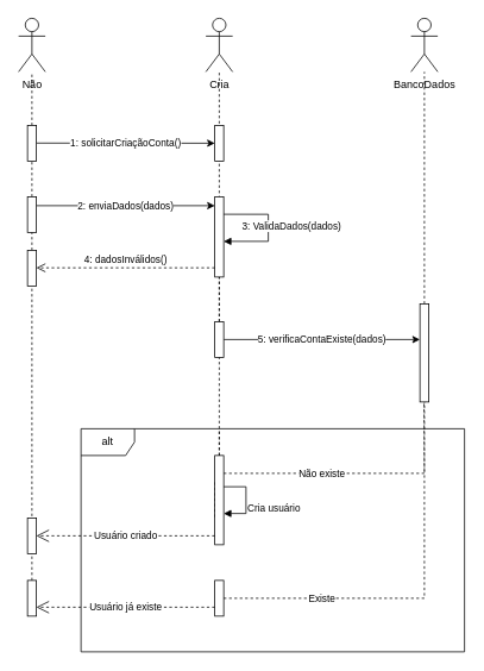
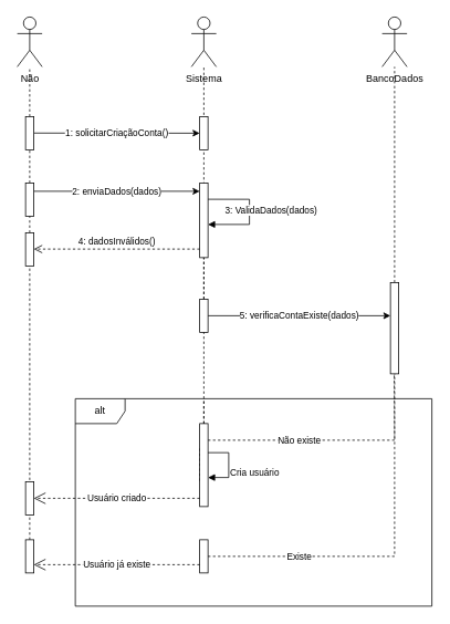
  <mxCell id="0" />
  <mxCell id="1" parent="0" />
  <mxCell id="2" value="" style="endArrow=none;dashed=1;html=1;rounded=0;" edge="1" parent="1" source="33" target="28"><mxGeometry width="50" height="50" relative="1" as="geometry"><mxPoint x="35" y="500" as="sourcePoint" /><mxPoint x="35" y="350" as="targetPoint" /></mxGeometry></mxCell>
  <mxCell id="3" value="Não" style="shape=umlActor;verticalLabelPosition=bottom;verticalAlign=top;html=1;outlineConnect=0;" vertex="1" parent="1"><mxGeometry x="20" y="20" width="30" height="60" as="geometry" /></mxCell>
  <mxCell id="4" value="" style="endArrow=none;dashed=1;html=1;rounded=0;" edge="1" parent="1" source="7"><mxGeometry width="50" height="50" relative="1" as="geometry"><mxPoint x="35" y="300" as="sourcePoint" /><mxPoint x="35" y="80" as="targetPoint" /></mxGeometry></mxCell>
  <mxCell id="5" value="" style="endArrow=none;dashed=1;html=1;rounded=0;" edge="1" parent="1" source="28" target="7"><mxGeometry width="50" height="50" relative="1" as="geometry"><mxPoint x="35" y="500" as="sourcePoint" /><mxPoint x="35" y="80" as="targetPoint" /></mxGeometry></mxCell>
  <mxCell id="6" value="1: solicitarCriaçãoConta()" style="edgeStyle=elbowEdgeStyle;rounded=0;orthogonalLoop=1;jettySize=auto;html=1;elbow=vertical;curved=0;" edge="1" parent="1"><mxGeometry relative="1" as="geometry"><mxPoint x="40" y="159.857" as="sourcePoint" /><mxPoint x="240" y="159.857" as="targetPoint" /></mxGeometry></mxCell>
  <mxCell id="7" value="" style="html=1;points=[];perimeter=orthogonalPerimeter;outlineConnect=0;targetShapes=umlLifeline;portConstraint=eastwest;newEdgeStyle={&quot;edgeStyle&quot;:&quot;elbowEdgeStyle&quot;,&quot;elbow&quot;:&quot;vertical&quot;,&quot;curved&quot;:0,&quot;rounded&quot;:0};" parent="1" vertex="1"><mxGeometry x="30" y="140" width="10" height="40" as="geometry" /></mxCell>
- <mxCell id="8" value="Cria" style="shape=umlActor;verticalLabelPosition=bottom;verticalAlign=top;html=1;outlineConnect=0;" vertex="1" parent="1"><mxGeometry x="230" y="20" width="30" height="60" as="geometry" /></mxCell>
+ <mxCell id="8" value="Sistema" style="shape=umlActor;verticalLabelPosition=bottom;verticalAlign=top;html=1;outlineConnect=0;" vertex="1" parent="1"><mxGeometry x="230" y="20" width="30" height="60" as="geometry" /></mxCell>
  <mxCell id="9" value="" style="endArrow=none;dashed=1;html=1;rounded=0;" edge="1" parent="1" source="17"><mxGeometry width="50" height="50" relative="1" as="geometry"><mxPoint x="245" y="520" as="sourcePoint" /><mxPoint x="245" y="80" as="targetPoint" /></mxGeometry></mxCell>
  <mxCell id="10" value="" style="html=1;points=[];perimeter=orthogonalPerimeter;outlineConnect=0;targetShapes=umlLifeline;portConstraint=eastwest;newEdgeStyle={&quot;edgeStyle&quot;:&quot;elbowEdgeStyle&quot;,&quot;elbow&quot;:&quot;vertical&quot;,&quot;curved&quot;:0,&quot;rounded&quot;:0};" vertex="1" parent="1"><mxGeometry x="240" y="140" width="10" height="40" as="geometry" /></mxCell>
  <mxCell id="11" value="2: enviaDados(dados)" style="edgeStyle=elbowEdgeStyle;rounded=0;orthogonalLoop=1;jettySize=auto;html=1;elbow=vertical;curved=0;" edge="1" parent="1"><mxGeometry relative="1" as="geometry"><mxPoint x="40" y="229.999" as="sourcePoint" /><mxPoint x="240" y="229.999" as="targetPoint" /></mxGeometry></mxCell>
  <mxCell id="12" value="" style="html=1;points=[];perimeter=orthogonalPerimeter;outlineConnect=0;targetShapes=umlLifeline;portConstraint=eastwest;newEdgeStyle={&quot;edgeStyle&quot;:&quot;elbowEdgeStyle&quot;,&quot;elbow&quot;:&quot;vertical&quot;,&quot;curved&quot;:0,&quot;rounded&quot;:0};" vertex="1" parent="1"><mxGeometry x="30" y="220" width="10" height="40" as="geometry" /></mxCell>
  <mxCell id="13" value="5: verificaContaExiste(dados)" style="edgeStyle=elbowEdgeStyle;rounded=0;orthogonalLoop=1;jettySize=auto;html=1;elbow=vertical;curved=0;" edge="1" parent="1" source="23" target="21"><mxGeometry relative="1" as="geometry" /></mxCell>
  <mxCell id="14" value="BancoDados" style="shape=umlActor;verticalLabelPosition=bottom;verticalAlign=top;html=1;outlineConnect=0;" vertex="1" parent="1"><mxGeometry x="460" y="20" width="30" height="60" as="geometry" /></mxCell>
  <mxCell id="15" value="" style="endArrow=none;dashed=1;html=1;rounded=0;" edge="1" parent="1" source="21"><mxGeometry width="50" height="50" relative="1" as="geometry"><mxPoint x="475" y="490" as="sourcePoint" /><mxPoint x="475" y="80" as="targetPoint" /></mxGeometry></mxCell>
  <mxCell id="16" value="" style="endArrow=none;dashed=1;html=1;rounded=0;" edge="1" parent="1"><mxGeometry width="50" height="50" relative="1" as="geometry"><mxPoint x="240" y="540" as="sourcePoint" /><mxPoint x="240" y="580" as="targetPoint" /></mxGeometry></mxCell>
  <mxCell id="17" value="" style="html=1;points=[];perimeter=orthogonalPerimeter;outlineConnect=0;targetShapes=umlLifeline;portConstraint=eastwest;newEdgeStyle={&quot;edgeStyle&quot;:&quot;elbowEdgeStyle&quot;,&quot;elbow&quot;:&quot;vertical&quot;,&quot;curved&quot;:0,&quot;rounded&quot;:0};" vertex="1" parent="1"><mxGeometry x="240" y="510" width="10" height="100" as="geometry" /></mxCell>
  <mxCell id="18" value="Cria usuário" style="endArrow=block;endFill=1;html=1;edgeStyle=orthogonalEdgeStyle;align=left;verticalAlign=top;rounded=0;" edge="1" parent="1"><mxGeometry x="-0.111" relative="1" as="geometry"><mxPoint x="250" y="545" as="sourcePoint" /><mxPoint x="250" y="575" as="targetPoint" /><Array as="points"><mxPoint x="275" y="545" /><mxPoint x="275" y="575" /></Array><mxPoint as="offset" /></mxGeometry></mxCell>
  <mxCell id="19" value="Usuário criado" style="endArrow=open;endSize=12;dashed=1;html=1;rounded=0;" edge="1" parent="1"><mxGeometry width="160" relative="1" as="geometry"><mxPoint x="240" y="600" as="sourcePoint" /><mxPoint x="40" y="600" as="targetPoint" /><mxPoint as="offset" /></mxGeometry></mxCell>
  <mxCell id="20" value="" style="html=1;points=[];perimeter=orthogonalPerimeter;outlineConnect=0;targetShapes=umlLifeline;portConstraint=eastwest;newEdgeStyle={&quot;edgeStyle&quot;:&quot;elbowEdgeStyle&quot;,&quot;elbow&quot;:&quot;vertical&quot;,&quot;curved&quot;:0,&quot;rounded&quot;:0};" vertex="1" parent="1"><mxGeometry x="30" y="580" width="10" height="40" as="geometry" /></mxCell>
  <mxCell id="21" value="" style="html=1;points=[];perimeter=orthogonalPerimeter;outlineConnect=0;targetShapes=umlLifeline;portConstraint=eastwest;newEdgeStyle={&quot;edgeStyle&quot;:&quot;elbowEdgeStyle&quot;,&quot;elbow&quot;:&quot;vertical&quot;,&quot;curved&quot;:0,&quot;rounded&quot;:0};" vertex="1" parent="1"><mxGeometry x="470" y="340" width="10" height="110" as="geometry" /></mxCell>
  <mxCell id="22" value="" style="endArrow=none;dashed=1;html=1;rounded=0;" edge="1" parent="1" source="17"><mxGeometry width="50" height="50" relative="1" as="geometry"><mxPoint x="245" y="510" as="sourcePoint" /><mxPoint x="245" y="480" as="targetPoint" /></mxGeometry></mxCell>
  <mxCell id="23" value="" style="html=1;points=[];perimeter=orthogonalPerimeter;outlineConnect=0;targetShapes=umlLifeline;portConstraint=eastwest;newEdgeStyle={&quot;edgeStyle&quot;:&quot;elbowEdgeStyle&quot;,&quot;elbow&quot;:&quot;vertical&quot;,&quot;curved&quot;:0,&quot;rounded&quot;:0};" vertex="1" parent="1"><mxGeometry x="240" y="360" width="10" height="40" as="geometry" /></mxCell>
  <mxCell id="24" value="" style="endArrow=none;dashed=1;html=1;rounded=0;" edge="1" parent="1" source="23"><mxGeometry width="50" height="50" relative="1" as="geometry"><mxPoint x="245" y="320" as="sourcePoint" /><mxPoint x="245" y="300" as="targetPoint" /></mxGeometry></mxCell>
  <mxCell id="25" value="" style="html=1;points=[];perimeter=orthogonalPerimeter;outlineConnect=0;targetShapes=umlLifeline;portConstraint=eastwest;newEdgeStyle={&quot;edgeStyle&quot;:&quot;elbowEdgeStyle&quot;,&quot;elbow&quot;:&quot;vertical&quot;,&quot;curved&quot;:0,&quot;rounded&quot;:0};" vertex="1" parent="1"><mxGeometry x="240" y="220" width="10" height="90" as="geometry" /></mxCell>
  <mxCell id="26" value="3: ValidaDados(dados)" style="endArrow=block;endFill=1;html=1;edgeStyle=orthogonalEdgeStyle;align=left;verticalAlign=top;rounded=0;" edge="1" parent="1"><mxGeometry x="-0.715" relative="1" as="geometry"><mxPoint x="250" y="239.66" as="sourcePoint" /><mxPoint x="250" y="270" as="targetPoint" /><Array as="points"><mxPoint x="300" y="240" /><mxPoint x="300" y="270" /><mxPoint x="250" y="270" /></Array><mxPoint as="offset" /></mxGeometry></mxCell>
  <mxCell id="27" value="4: dadosInválidos()" style="html=1;verticalAlign=bottom;endArrow=open;dashed=1;endSize=8;curved=0;rounded=0;" edge="1" parent="1" target="28"><mxGeometry relative="1" as="geometry"><mxPoint x="240" y="299.66" as="sourcePoint" /><mxPoint x="60" y="299.66" as="targetPoint" /></mxGeometry></mxCell>
  <mxCell id="28" value="" style="html=1;points=[];perimeter=orthogonalPerimeter;outlineConnect=0;targetShapes=umlLifeline;portConstraint=eastwest;newEdgeStyle={&quot;edgeStyle&quot;:&quot;elbowEdgeStyle&quot;,&quot;elbow&quot;:&quot;vertical&quot;,&quot;curved&quot;:0,&quot;rounded&quot;:0};" vertex="1" parent="1"><mxGeometry x="30" y="280" width="10" height="40" as="geometry" /></mxCell>
  <mxCell id="29" value="alt" style="shape=umlFrame;whiteSpace=wrap;html=1;pointerEvents=0;" vertex="1" parent="1"><mxGeometry x="90" y="480" width="430" height="250" as="geometry" /></mxCell>
  <mxCell id="30" value="Não existe" style="endArrow=none;dashed=1;html=1;rounded=0;" edge="1" parent="1" source="17"><mxGeometry x="-0.279" width="50" height="50" relative="1" as="geometry"><mxPoint x="390" y="530" as="sourcePoint" /><mxPoint x="474.58" y="450" as="targetPoint" /><Array as="points"><mxPoint x="450" y="530" /><mxPoint x="475" y="530" /></Array><mxPoint as="offset" /></mxGeometry></mxCell>
  <mxCell id="31" value="" style="html=1;points=[];perimeter=orthogonalPerimeter;outlineConnect=0;targetShapes=umlLifeline;portConstraint=eastwest;newEdgeStyle={&quot;edgeStyle&quot;:&quot;elbowEdgeStyle&quot;,&quot;elbow&quot;:&quot;vertical&quot;,&quot;curved&quot;:0,&quot;rounded&quot;:0};" vertex="1" parent="1"><mxGeometry x="240" y="650" width="10" height="40" as="geometry" /></mxCell>
  <mxCell id="32" value="Existe" style="endArrow=none;dashed=1;html=1;rounded=0;" edge="1" parent="1"><mxGeometry x="-0.506" width="50" height="50" relative="1" as="geometry"><mxPoint x="250" y="670" as="sourcePoint" /><mxPoint x="475" y="450" as="targetPoint" /><Array as="points"><mxPoint x="475" y="670" /><mxPoint x="475" y="610" /><mxPoint x="475" y="540" /></Array><mxPoint as="offset" /></mxGeometry></mxCell>
  <mxCell id="33" value="" style="html=1;points=[];perimeter=orthogonalPerimeter;outlineConnect=0;targetShapes=umlLifeline;portConstraint=eastwest;newEdgeStyle={&quot;edgeStyle&quot;:&quot;elbowEdgeStyle&quot;,&quot;elbow&quot;:&quot;vertical&quot;,&quot;curved&quot;:0,&quot;rounded&quot;:0};" vertex="1" parent="1"><mxGeometry x="30" y="650" width="10" height="40" as="geometry" /></mxCell>
  <mxCell id="34" value="Usuário já existe" style="endArrow=open;endSize=12;dashed=1;html=1;rounded=0;" edge="1" parent="1"><mxGeometry width="160" relative="1" as="geometry"><mxPoint x="240" y="680" as="sourcePoint" /><mxPoint x="40" y="680" as="targetPoint" /><mxPoint as="offset" /></mxGeometry></mxCell>
